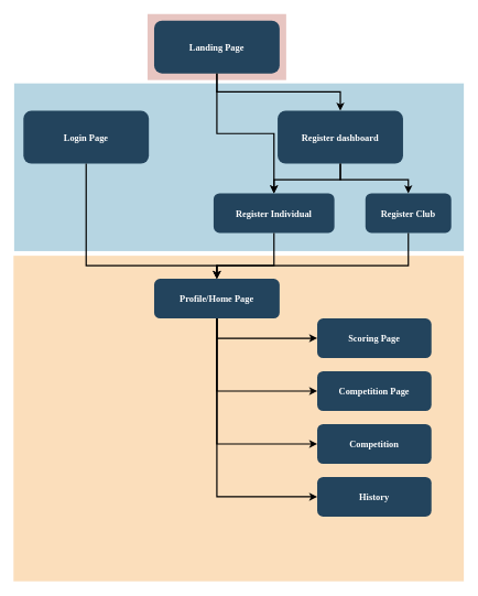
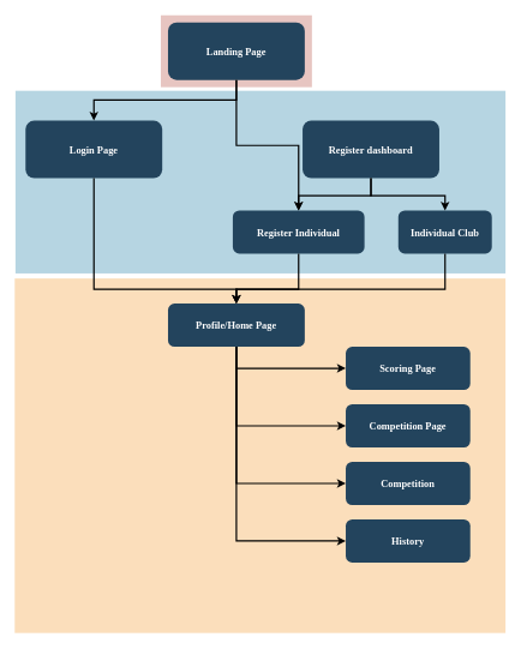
  <mxCell id="0" />
  <mxCell id="1" parent="0" />
  <mxCell id="2" value="" style="fillColor=#AE4132;strokeColor=none;opacity=30;" parent="1" vertex="1"><mxGeometry x="223" y="20" width="210" height="100.0" as="geometry" /></mxCell>
  <mxCell id="3" value="" style="fillColor=#10739E;strokeColor=none;opacity=30;" parent="1" vertex="1"><mxGeometry x="21" y="125" width="681" height="254" as="geometry" /></mxCell>
  <mxCell id="4" value="" style="fillColor=#F2931E;strokeColor=none;opacity=30;" parent="1" vertex="1"><mxGeometry x="20" y="386" width="682" height="493" as="geometry" /></mxCell>
  <mxCell id="5" value="Landing Page" style="rounded=1;fillColor=#23445D;gradientColor=none;strokeColor=none;fontColor=#FFFFFF;fontStyle=1;fontFamily=Tahoma;fontSize=14" parent="1" vertex="1"><mxGeometry x="233" y="30" width="190" height="80" as="geometry" /></mxCell>
- <mxCell id="6" value="" style="edgeStyle=elbowEdgeStyle;elbow=vertical;strokeWidth=2;rounded=0;entryX=0.5;entryY=0;entryDx=0;entryDy=0;" parent="1" source="5" target="7" edge="1"><mxGeometry x="337" y="215.5" width="100" height="100" as="geometry"><mxPoint x="-190" y="146.5" as="sourcePoint" /><mxPoint x="930" y="166.5" as="targetPoint" /></mxGeometry></mxCell>
+ <mxCell id="6" value="" style="edgeStyle=elbowEdgeStyle;elbow=vertical;strokeWidth=2;rounded=0;" parent="1" source="5" target="8" edge="1"><mxGeometry x="337" y="215.5" width="100" height="100" as="geometry"><mxPoint x="-190" y="146.5" as="sourcePoint" /><mxPoint x="930" y="166.5" as="targetPoint" /></mxGeometry></mxCell>
  <mxCell id="7" value="Register dashboard" style="rounded=1;fillColor=#23445D;gradientColor=none;strokeColor=none;fontColor=#FFFFFF;fontStyle=1;fontFamily=Tahoma;fontSize=14" parent="1" vertex="1"><mxGeometry x="420" y="166.5" width="190" height="80" as="geometry" /></mxCell>
  <mxCell id="8" value="Login Page" style="rounded=1;fillColor=#23445D;gradientColor=none;strokeColor=none;fontColor=#FFFFFF;fontStyle=1;fontFamily=Tahoma;fontSize=14" parent="1" vertex="1"><mxGeometry x="35" y="166.5" width="190" height="80" as="geometry" /></mxCell>
  <mxCell id="9" value="Profile/Home Page" style="rounded=1;fillColor=#23445D;gradientColor=none;strokeColor=none;fontColor=#FFFFFF;fontStyle=1;fontFamily=Tahoma;fontSize=14" parent="1" vertex="1"><mxGeometry x="233" y="421" width="190" height="60" as="geometry" /></mxCell>
  <mxCell id="10" value="Scoring Page" style="rounded=1;fillColor=#23445D;gradientColor=none;strokeColor=none;fontColor=#FFFFFF;fontStyle=1;fontFamily=Tahoma;fontSize=14" parent="1" vertex="1"><mxGeometry x="480" y="481" width="173" height="60" as="geometry" /></mxCell>
- <mxCell id="11" value="Register Club" style="rounded=1;fillColor=#23445D;gradientColor=none;strokeColor=none;fontColor=#FFFFFF;fontStyle=1;fontFamily=Tahoma;fontSize=14" parent="1" vertex="1"><mxGeometry x="553" y="291.5" width="130" height="60" as="geometry" /></mxCell>
+ <mxCell id="11" value="Individual Club" style="rounded=1;fillColor=#23445D;gradientColor=none;strokeColor=none;fontColor=#FFFFFF;fontStyle=1;fontFamily=Tahoma;fontSize=14" parent="1" vertex="1"><mxGeometry x="553" y="291.5" width="130" height="60" as="geometry" /></mxCell>
  <mxCell id="12" value="" style="edgeStyle=elbowEdgeStyle;elbow=vertical;strokeWidth=2;rounded=0;" parent="1" source="5" target="16" edge="1"><mxGeometry x="347" y="225.5" width="100" height="100" as="geometry"><mxPoint x="335" y="106.5" as="sourcePoint" /><mxPoint x="940" y="176.5" as="targetPoint" /></mxGeometry></mxCell>
  <mxCell id="13" value="" style="edgeStyle=elbowEdgeStyle;elbow=horizontal;strokeWidth=2;rounded=0;exitX=0.5;exitY=1;exitDx=0;exitDy=0;entryX=0;entryY=0.5;entryDx=0;entryDy=0;" parent="1" source="9" target="10" edge="1"><mxGeometry x="-23" y="135.5" width="100" height="100" as="geometry"><mxPoint x="-550" y="336.5" as="sourcePoint" /><mxPoint x="-450" y="236.5" as="targetPoint" /><Array as="points"><mxPoint x="328" y="501" /></Array></mxGeometry></mxCell>
  <mxCell id="14" value="" style="edgeStyle=elbowEdgeStyle;elbow=vertical;strokeWidth=2;rounded=0;exitX=0.5;exitY=1;exitDx=0;exitDy=0;entryX=0.5;entryY=0;entryDx=0;entryDy=0;" parent="1" source="8" target="9" edge="1"><mxGeometry x="-23" y="135.5" width="100" height="100" as="geometry"><mxPoint x="-550" y="66.5" as="sourcePoint" /><mxPoint x="-450" y="-33.5" as="targetPoint" /><Array as="points"><mxPoint x="223" y="401" /></Array></mxGeometry></mxCell>
  <mxCell id="15" value="" style="edgeStyle=elbowEdgeStyle;elbow=vertical;strokeWidth=2;rounded=0;entryX=0.5;entryY=0;entryDx=0;entryDy=0;" parent="1" source="7" target="16" edge="1"><mxGeometry x="-23" y="135.5" width="100" height="100" as="geometry"><mxPoint x="-550" y="66.5" as="sourcePoint" /><mxPoint x="-450" y="-33.5" as="targetPoint" /><Array as="points"><mxPoint x="515" y="271" /></Array></mxGeometry></mxCell>
  <mxCell id="16" value="Register Individual" style="rounded=1;fillColor=#23445D;gradientColor=none;strokeColor=none;fontColor=#FFFFFF;fontStyle=1;fontFamily=Tahoma;fontSize=14" vertex="1" parent="1"><mxGeometry x="323" y="291.5" width="183" height="60" as="geometry" /></mxCell>
  <mxCell id="17" value="" style="edgeStyle=elbowEdgeStyle;elbow=vertical;strokeWidth=2;rounded=0;exitX=0.5;exitY=1;exitDx=0;exitDy=0;entryX=0.5;entryY=0;entryDx=0;entryDy=0;" edge="1" parent="1" source="7" target="11"><mxGeometry x="-23" y="135.5" width="100" height="100" as="geometry"><mxPoint x="525" y="256" as="sourcePoint" /><mxPoint x="665" y="301" as="targetPoint" /><Array as="points"><mxPoint x="593" y="271" /></Array></mxGeometry></mxCell>
  <mxCell id="18" value="" style="edgeStyle=elbowEdgeStyle;elbow=vertical;strokeWidth=2;rounded=0;exitX=0.5;exitY=1;exitDx=0;exitDy=0;entryX=0.5;entryY=0;entryDx=0;entryDy=0;" edge="1" parent="1" source="16" target="9"><mxGeometry x="-23" y="135.5" width="100" height="100" as="geometry"><mxPoint x="140" y="257" as="sourcePoint" /><mxPoint x="335" y="431" as="targetPoint" /><Array as="points"><mxPoint x="393" y="401" /></Array></mxGeometry></mxCell>
  <mxCell id="19" value="" style="edgeStyle=elbowEdgeStyle;elbow=vertical;strokeWidth=2;rounded=0;exitX=0.5;exitY=1;exitDx=0;exitDy=0;entryX=0.5;entryY=0;entryDx=0;entryDy=0;" edge="1" parent="1" source="11" target="9"><mxGeometry x="-23" y="135.5" width="100" height="100" as="geometry"><mxPoint x="425" y="362" as="sourcePoint" /><mxPoint x="335" y="431" as="targetPoint" /><Array as="points"><mxPoint x="473" y="401" /></Array></mxGeometry></mxCell>
  <mxCell id="20" value="Competition Page" style="rounded=1;fillColor=#23445D;gradientColor=none;strokeColor=none;fontColor=#FFFFFF;fontStyle=1;fontFamily=Tahoma;fontSize=14" vertex="1" parent="1"><mxGeometry x="480" y="561" width="173" height="60" as="geometry" /></mxCell>
  <mxCell id="21" value="" style="edgeStyle=elbowEdgeStyle;elbow=horizontal;strokeWidth=2;rounded=0;exitX=0.5;exitY=1;exitDx=0;exitDy=0;entryX=0;entryY=0.5;entryDx=0;entryDy=0;" edge="1" parent="1" target="20" source="9"><mxGeometry x="-23" y="135.5" width="100" height="100" as="geometry"><mxPoint x="328" y="561" as="sourcePoint" /><mxPoint x="-450" y="316.5" as="targetPoint" /><Array as="points"><mxPoint x="328" y="581" /></Array></mxGeometry></mxCell>
  <mxCell id="22" value="Competition" style="rounded=1;fillColor=#23445D;gradientColor=none;strokeColor=none;fontColor=#FFFFFF;fontStyle=1;fontFamily=Tahoma;fontSize=14" vertex="1" parent="1"><mxGeometry x="480" y="641" width="173" height="60" as="geometry" /></mxCell>
  <mxCell id="23" value="" style="edgeStyle=elbowEdgeStyle;elbow=horizontal;strokeWidth=2;rounded=0;exitX=0.5;exitY=1;exitDx=0;exitDy=0;entryX=0;entryY=0.5;entryDx=0;entryDy=0;" edge="1" parent="1" target="22" source="9"><mxGeometry x="-23" y="135.5" width="100" height="100" as="geometry"><mxPoint x="328" y="641" as="sourcePoint" /><mxPoint x="-450" y="396.5" as="targetPoint" /><Array as="points"><mxPoint x="328" y="661" /></Array></mxGeometry></mxCell>
  <mxCell id="24" value="History" style="rounded=1;fillColor=#23445D;gradientColor=none;strokeColor=none;fontColor=#FFFFFF;fontStyle=1;fontFamily=Tahoma;fontSize=14" vertex="1" parent="1"><mxGeometry x="480" y="721" width="173" height="60" as="geometry" /></mxCell>
  <mxCell id="25" value="" style="edgeStyle=elbowEdgeStyle;elbow=horizontal;strokeWidth=2;rounded=0;exitX=0.5;exitY=1;exitDx=0;exitDy=0;entryX=0;entryY=0.5;entryDx=0;entryDy=0;" edge="1" parent="1" target="24" source="9"><mxGeometry x="-23" y="135.5" width="100" height="100" as="geometry"><mxPoint x="328" y="721" as="sourcePoint" /><mxPoint x="-450" y="476.5" as="targetPoint" /><Array as="points"><mxPoint x="328" y="741" /></Array></mxGeometry></mxCell>
